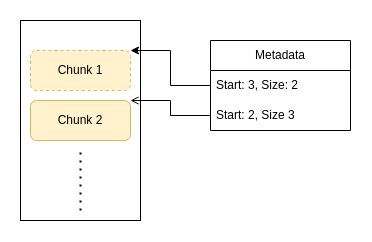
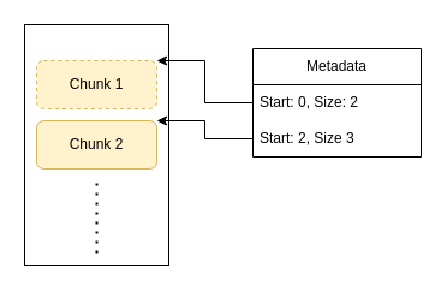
  <mxCell id="0" />
  <mxCell id="1" parent="0" />
  <mxCell id="2" value="" style="rounded=0;whiteSpace=wrap;html=1;" vertex="1" parent="1"><mxGeometry x="20" y="20" width="120" height="200" as="geometry" /></mxCell>
  <mxCell id="3" value="Chunk 1" style="rounded=1;whiteSpace=wrap;html=1;fillColor=#fff2cc;strokeColor=#d6b656;dashed=1;" vertex="1" parent="1"><mxGeometry x="30" y="50" width="100" height="40" as="geometry" /></mxCell>
  <mxCell id="4" value="Chunk 2" style="rounded=1;whiteSpace=wrap;html=1;fillColor=#fff2cc;strokeColor=#d6b656;" vertex="1" parent="1"><mxGeometry x="30" y="100" width="100" height="40" as="geometry" /></mxCell>
  <mxCell id="5" value="" style="endArrow=none;dashed=1;html=1;dashPattern=1 3;strokeWidth=2;rounded=0;" edge="1" parent="1"><mxGeometry width="50" height="50" relative="1" as="geometry"><mxPoint x="80" y="210" as="sourcePoint" /><mxPoint x="80" y="150" as="targetPoint" /></mxGeometry></mxCell>
  <mxCell id="6" value="Metadata" style="swimlane;fontStyle=0;childLayout=stackLayout;horizontal=1;startSize=30;horizontalStack=0;resizeParent=1;resizeParentMax=0;resizeLast=0;collapsible=1;marginBottom=0;whiteSpace=wrap;html=1;" vertex="1" parent="1"><mxGeometry x="210" y="40" width="140" height="90" as="geometry" /></mxCell>
- <mxCell id="7" value="Start: 3, Size: 2" style="text;strokeColor=none;fillColor=none;align=left;verticalAlign=middle;spacingLeft=4;spacingRight=4;overflow=hidden;points=[[0,0.5],[1,0.5]];portConstraint=eastwest;rotatable=0;whiteSpace=wrap;html=1;" vertex="1" parent="6"><mxGeometry y="30" width="140" height="30" as="geometry" /></mxCell>
+ <mxCell id="7" value="Start: 0, Size: 2" style="text;strokeColor=none;fillColor=none;align=left;verticalAlign=middle;spacingLeft=4;spacingRight=4;overflow=hidden;points=[[0,0.5],[1,0.5]];portConstraint=eastwest;rotatable=0;whiteSpace=wrap;html=1;" vertex="1" parent="6"><mxGeometry y="30" width="140" height="30" as="geometry" /></mxCell>
  <mxCell id="8" value="Start: 2, Size 3" style="text;strokeColor=none;fillColor=none;align=left;verticalAlign=middle;spacingLeft=4;spacingRight=4;overflow=hidden;points=[[0,0.5],[1,0.5]];portConstraint=eastwest;rotatable=0;whiteSpace=wrap;html=1;" vertex="1" parent="6"><mxGeometry y="60" width="140" height="30" as="geometry" /></mxCell>
  <mxCell id="9" style="edgeStyle=orthogonalEdgeStyle;rounded=0;orthogonalLoop=1;jettySize=auto;html=1;entryX=1;entryY=0;entryDx=0;entryDy=0;" edge="1" parent="1" source="7" target="3"><mxGeometry relative="1" as="geometry"><Array as="points"><mxPoint x="170" y="85" /><mxPoint x="170" y="50" /></Array></mxGeometry></mxCell>
- <mxCell id="10" style="edgeStyle=orthogonalEdgeStyle;rounded=0;orthogonalLoop=1;jettySize=auto;html=1;entryX=1;entryY=0;entryDx=0;entryDy=0;endArrow=open;" edge="1" parent="1" source="8" target="4"><mxGeometry relative="1" as="geometry"><Array as="points"><mxPoint x="170" y="115" /><mxPoint x="170" y="100" /></Array></mxGeometry></mxCell>
+ <mxCell id="10" style="edgeStyle=orthogonalEdgeStyle;rounded=0;orthogonalLoop=1;jettySize=auto;html=1;entryX=1;entryY=0;entryDx=0;entryDy=0;" edge="1" parent="1" source="8" target="4"><mxGeometry relative="1" as="geometry"><Array as="points"><mxPoint x="170" y="115" /><mxPoint x="170" y="100" /></Array></mxGeometry></mxCell>
